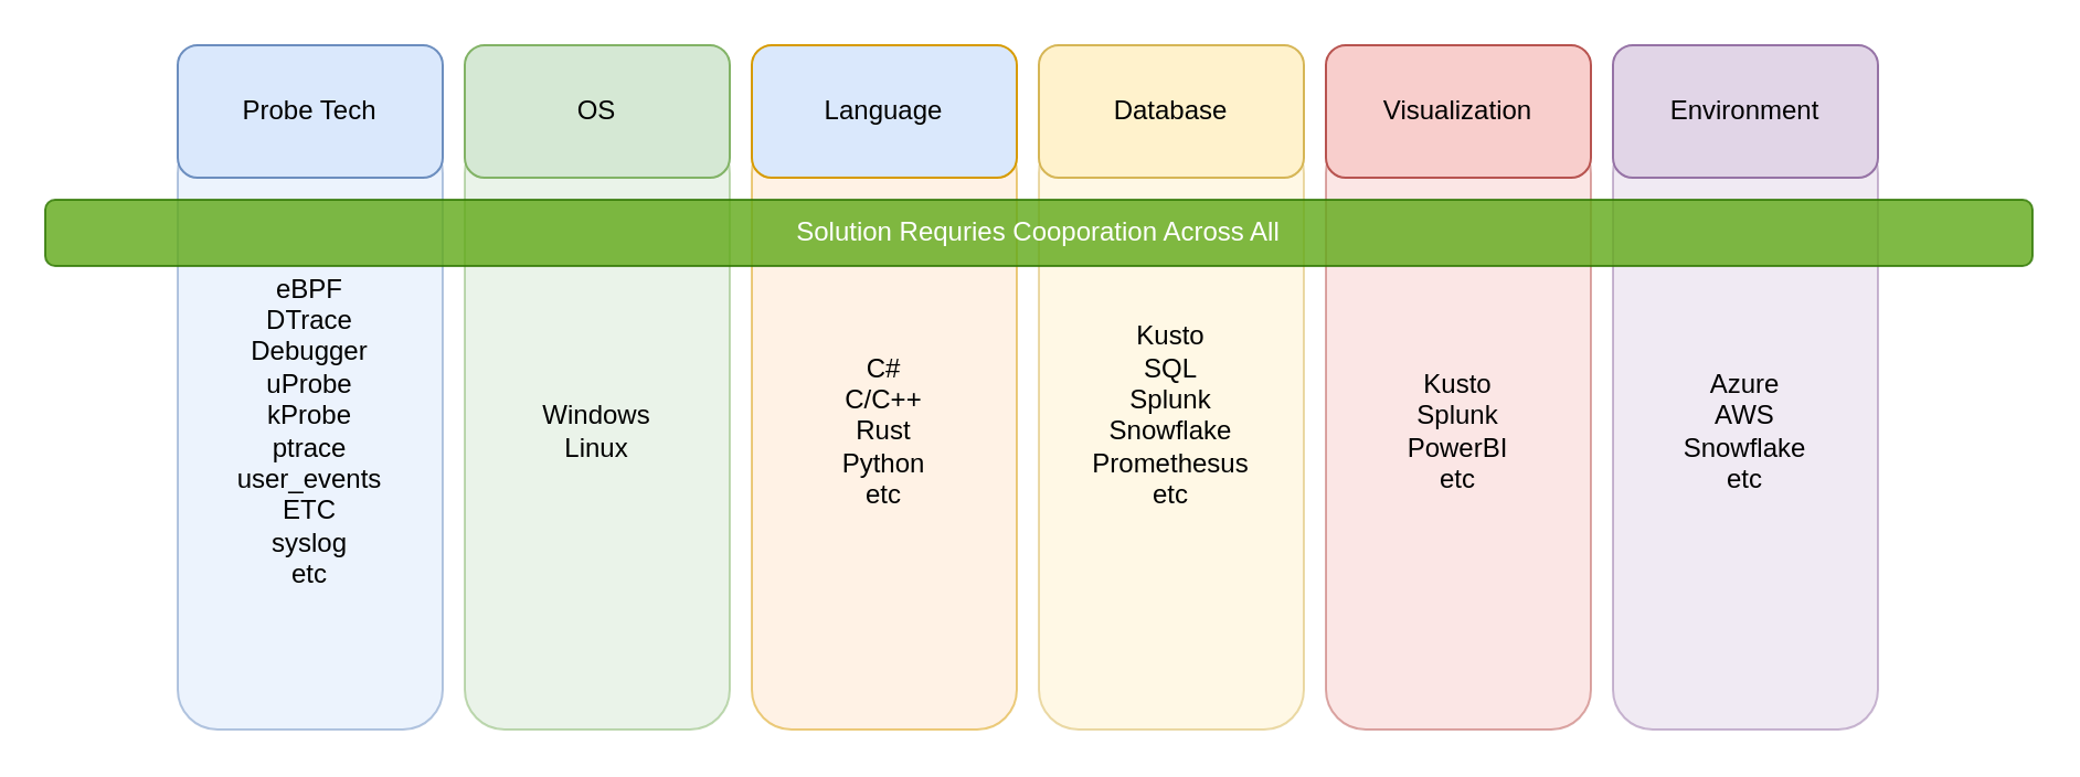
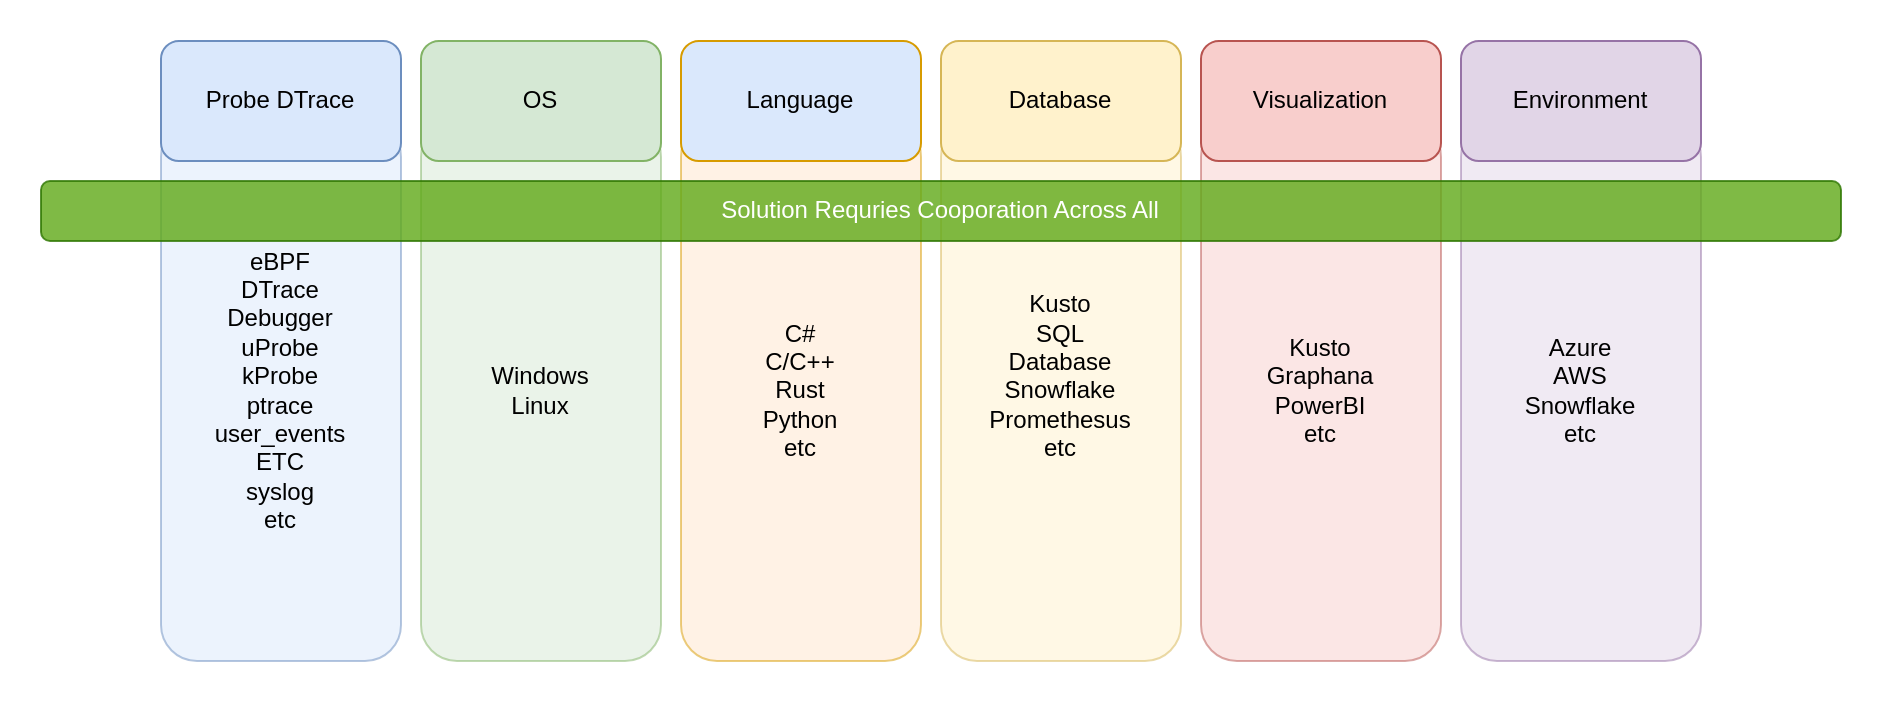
  <mxCell id="0" />
  <mxCell id="1" parent="0" />
  <mxCell id="2" value="&lt;div&gt;&lt;span style=&quot;background-color: transparent; color: light-dark(rgb(0, 0, 0), rgb(255, 255, 255));&quot;&gt;eBPF&lt;/span&gt;&lt;br&gt;&lt;/div&gt;&lt;div&gt;DTrace&lt;/div&gt;&lt;div&gt;Debugger&lt;/div&gt;&lt;div&gt;uProbe&lt;/div&gt;&lt;div&gt;kProbe&lt;/div&gt;&lt;div&gt;ptrace&lt;/div&gt;&lt;div&gt;user_events&lt;/div&gt;&lt;div&gt;ETC&lt;/div&gt;&lt;div&gt;syslog&lt;/div&gt;&lt;div&gt;etc&lt;/div&gt;" style="rounded=1;whiteSpace=wrap;html=1;fillColor=#dae8fc;strokeColor=#6c8ebf;opacity=50;" vertex="1" parent="1"><mxGeometry x="80" y="60" width="120" height="270" as="geometry" /></mxCell>
  <mxCell id="3" value="Windows&lt;div&gt;Linux&lt;/div&gt;" style="rounded=1;whiteSpace=wrap;html=1;fillColor=#d5e8d4;strokeColor=#82b366;opacity=50;" vertex="1" parent="1"><mxGeometry x="210" y="60" width="120" height="270" as="geometry" /></mxCell>
  <mxCell id="4" value="C#&lt;div&gt;C/C++&lt;/div&gt;&lt;div&gt;Rust&lt;/div&gt;&lt;div&gt;Python&lt;/div&gt;&lt;div&gt;etc&lt;/div&gt;" style="rounded=1;whiteSpace=wrap;html=1;fillColor=#ffe6cc;strokeColor=#d79b00;opacity=50;" vertex="1" parent="1"><mxGeometry x="340" y="60" width="120" height="270" as="geometry" /></mxCell>
- <mxCell id="5" value="Kusto&lt;div&gt;SQL&lt;/div&gt;&lt;div&gt;Splunk&lt;/div&gt;&lt;div&gt;Snowflake&lt;/div&gt;&lt;div&gt;Promethesus&lt;/div&gt;&lt;div&gt;etc&lt;/div&gt;&lt;div&gt;&lt;br&gt;&lt;/div&gt;" style="rounded=1;whiteSpace=wrap;html=1;fillColor=#fff2cc;strokeColor=#d6b656;opacity=50;" vertex="1" parent="1"><mxGeometry x="470" y="60" width="120" height="270" as="geometry" /></mxCell>
- <mxCell id="6" value="Kusto&lt;div&gt;Splunk&lt;/div&gt;&lt;div&gt;PowerBI&lt;/div&gt;&lt;div&gt;etc&lt;/div&gt;" style="rounded=1;whiteSpace=wrap;html=1;fillColor=#f8cecc;strokeColor=#b85450;opacity=50;" vertex="1" parent="1"><mxGeometry x="600" y="60" width="120" height="270" as="geometry" /></mxCell>
+ <mxCell id="5" value="Kusto&lt;div&gt;SQL&lt;/div&gt;&lt;div&gt;Database&lt;/div&gt;&lt;div&gt;Snowflake&lt;/div&gt;&lt;div&gt;Promethesus&lt;/div&gt;&lt;div&gt;etc&lt;/div&gt;&lt;div&gt;&lt;br&gt;&lt;/div&gt;" style="rounded=1;whiteSpace=wrap;html=1;fillColor=#fff2cc;strokeColor=#d6b656;opacity=50;" vertex="1" parent="1"><mxGeometry x="470" y="60" width="120" height="270" as="geometry" /></mxCell>
+ <mxCell id="6" value="Kusto&lt;div&gt;Graphana&lt;/div&gt;&lt;div&gt;PowerBI&lt;/div&gt;&lt;div&gt;etc&lt;/div&gt;" style="rounded=1;whiteSpace=wrap;html=1;fillColor=#f8cecc;strokeColor=#b85450;opacity=50;" vertex="1" parent="1"><mxGeometry x="600" y="60" width="120" height="270" as="geometry" /></mxCell>
  <mxCell id="7" value="Azure&lt;div&gt;AWS&lt;/div&gt;&lt;div&gt;Snowflake&lt;/div&gt;&lt;div&gt;etc&lt;/div&gt;" style="rounded=1;whiteSpace=wrap;html=1;fillColor=#e1d5e7;strokeColor=#9673a6;opacity=50;" vertex="1" parent="1"><mxGeometry x="730" y="60" width="120" height="270" as="geometry" /></mxCell>
  <mxCell id="8" value="Solution Requries Cooporation Across All" style="rounded=1;whiteSpace=wrap;html=1;fillColor=#60a917;fontColor=#ffffff;strokeColor=#2D7600;opacity=80;" vertex="1" parent="1"><mxGeometry x="20" y="90" width="900" height="30" as="geometry" /></mxCell>
- <mxCell id="9" value="Probe Tech" style="rounded=1;whiteSpace=wrap;html=1;fillColor=#dae8fc;strokeColor=#6c8ebf;" vertex="1" parent="1"><mxGeometry x="80" y="20" width="120" height="60" as="geometry" /></mxCell>
+ <mxCell id="9" value="Probe DTrace" style="rounded=1;whiteSpace=wrap;html=1;fillColor=#dae8fc;strokeColor=#6c8ebf;" vertex="1" parent="1"><mxGeometry x="80" y="20" width="120" height="60" as="geometry" /></mxCell>
  <mxCell id="10" value="OS" style="rounded=1;whiteSpace=wrap;html=1;fillColor=#d5e8d4;strokeColor=#82b366;" vertex="1" parent="1"><mxGeometry x="210" y="20" width="120" height="60" as="geometry" /></mxCell>
  <mxCell id="11" value="Language" style="rounded=1;whiteSpace=wrap;html=1;fillColor=#dae8fc;strokeColor=#d79b00;" vertex="1" parent="1"><mxGeometry x="340" y="20" width="120" height="60" as="geometry" /></mxCell>
  <mxCell id="12" value="Database" style="rounded=1;whiteSpace=wrap;html=1;fillColor=#fff2cc;strokeColor=#d6b656;" vertex="1" parent="1"><mxGeometry x="470" y="20" width="120" height="60" as="geometry" /></mxCell>
  <mxCell id="13" value="Visualization" style="rounded=1;whiteSpace=wrap;html=1;fillColor=#f8cecc;strokeColor=#b85450;" vertex="1" parent="1"><mxGeometry x="600" y="20" width="120" height="60" as="geometry" /></mxCell>
  <mxCell id="14" value="Environment" style="rounded=1;whiteSpace=wrap;html=1;fillColor=#e1d5e7;strokeColor=#9673a6;" vertex="1" parent="1"><mxGeometry x="730" y="20" width="120" height="60" as="geometry" /></mxCell>
